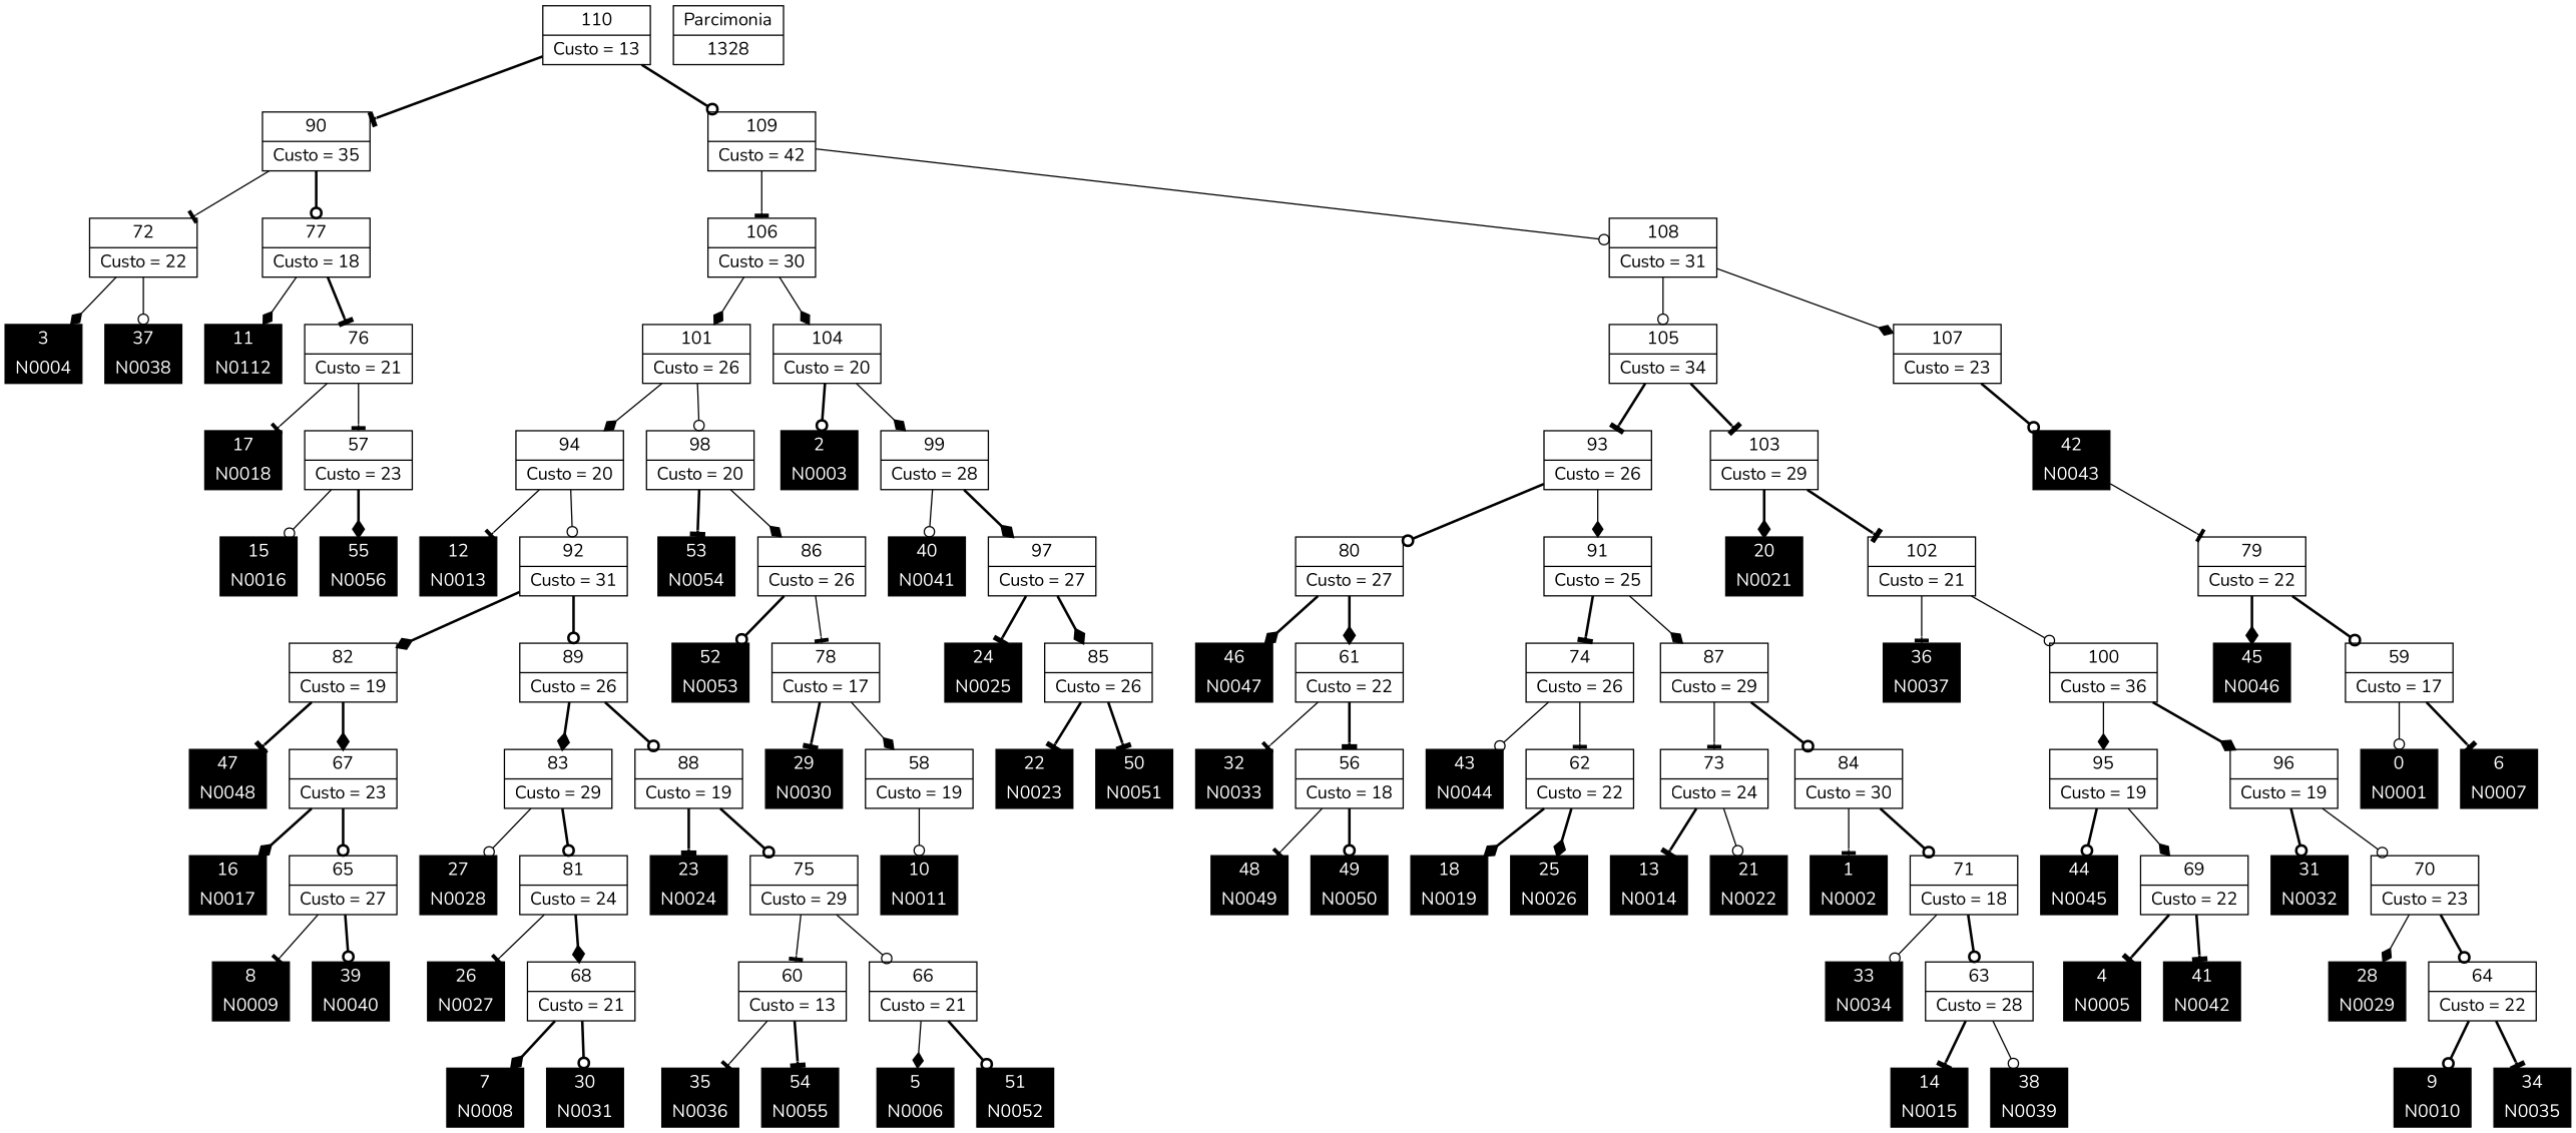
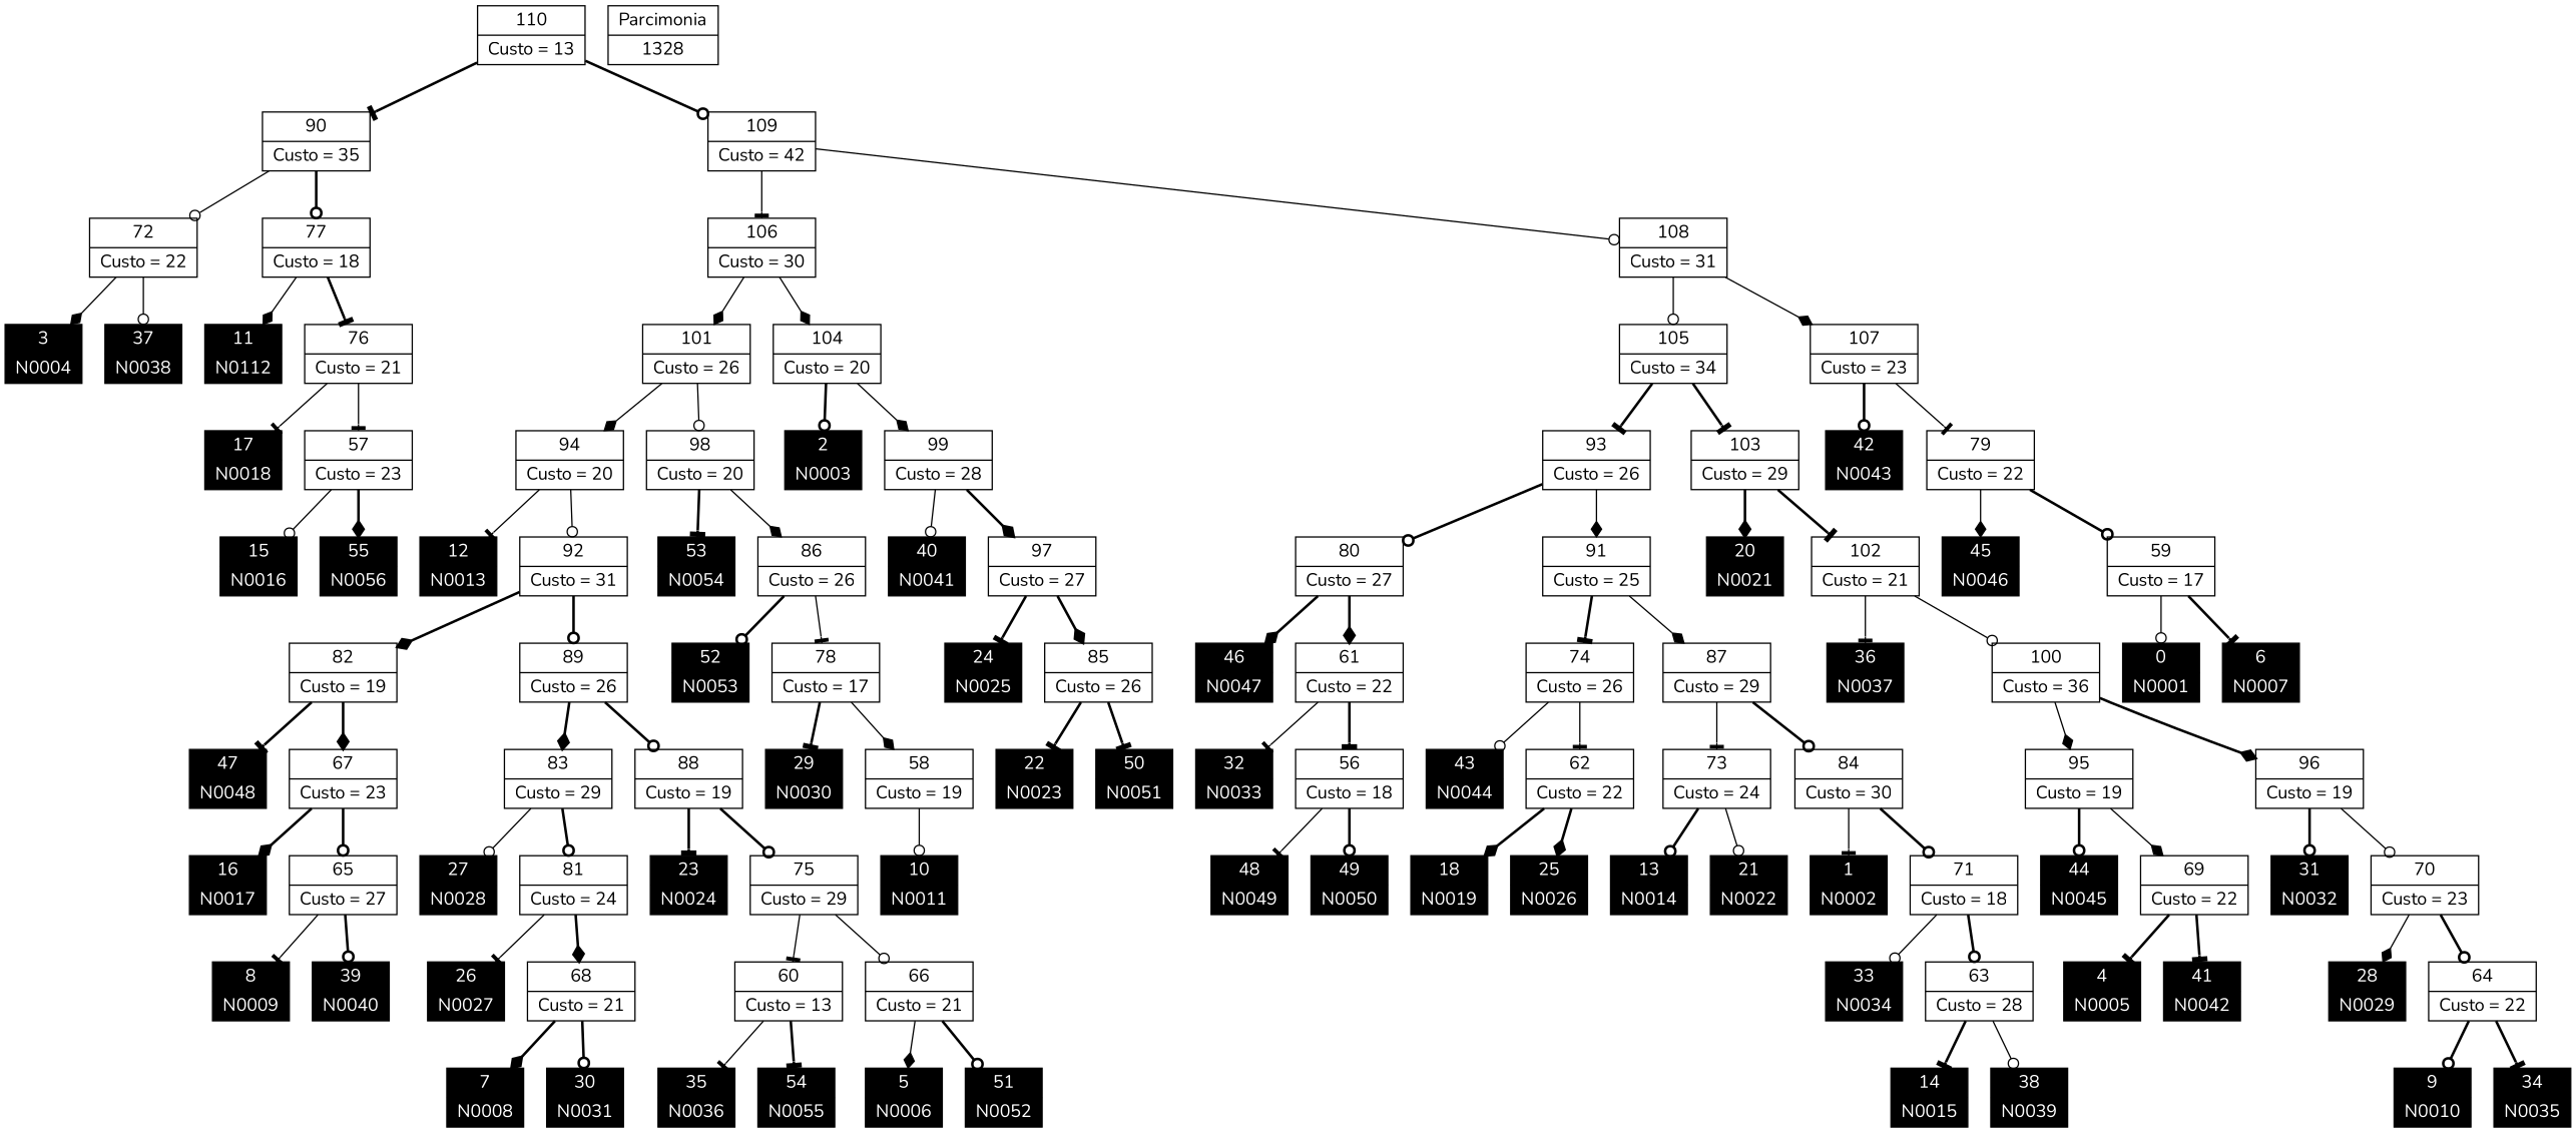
  digraph {
    fontname=Nunito
    node [fontname=Nunito shape=record]
    edge [arrowhead=odot fontname=Nunito style=bold]
    n1 [color=black fontcolor=white fontsize=14 height=0.5 label="{0 | N0001}" style=filled]
    n2 [color=black fontcolor=white fontsize=14 height=0.5 label="{1 | N0002}" style=filled]
    n3 [color=black fontcolor=white fontsize=14 height=0.5 label="{2 | N0003}" style=filled]
    n4 [color=black fontcolor=white fontsize=14 height=0.5 label="{3 | N0004}" style=filled]
    n5 [color=black fontcolor=white fontsize=14 height=0.5 label="{4 | N0005}" style=filled]
    n6 [color=black fontcolor=white fontsize=14 height=0.5 label="{5 | N0006}" style=filled]
    n7 [color=black fontcolor=white fontsize=14 height=0.5 label="{6 | N0007}" style=filled]
    n8 [color=black fontcolor=white fontsize=14 height=0.5 label="{7 | N0008}" style=filled]
    n9 [color=black fontcolor=white fontsize=14 height=0.5 label="{8 | N0009}" style=filled]
    n10 [color=black fontcolor=white fontsize=14 height=0.5 label="{9 | N0010}" style=filled]
    n11 [color=black fontcolor=white fontsize=14 height=0.5 label="{10 | N0011}" style=filled]
    n12 [color=black fontcolor=white fontsize=14 height=0.5 label="{11 | N0112}" style=filled]
    n13 [color=black fontcolor=white fontsize=14 height=0.5 label="{12 | N0013}" style=filled]
    n14 [color=black fontcolor=white fontsize=14 height=0.5 label="{13 | N0014}" style=filled]
    n15 [color=black fontcolor=white fontsize=14 height=0.5 label="{14 | N0015}" style=filled]
    n16 [color=black fontcolor=white fontsize=14 height=0.5 label="{15 | N0016}" style=filled]
    n17 [color=black fontcolor=white fontsize=14 height=0.5 label="{16 | N0017}" style=filled]
    n18 [color=black fontcolor=white fontsize=14 height=0.5 label="{17 | N0018}" style=filled]
    n19 [color=black fontcolor=white fontsize=14 height=0.5 label="{18 | N0019}" style=filled]
    n20 [color=black fontcolor=white fontsize=14 height=0.5 label="{20 | N0021}" style=filled]
    n21 [color=black fontcolor=white fontsize=14 height=0.5 label="{21 | N0022}" style=filled]
    n22 [color=black fontcolor=white fontsize=14 height=0.5 label="{22 | N0023}" style=filled]
    n23 [color=black fontcolor=white fontsize=14 height=0.5 label="{23 | N0024}" style=filled]
    n24 [color=black fontcolor=white fontsize=14 height=0.5 label="{24 | N0025}" style=filled]
    n25 [color=black fontcolor=white fontsize=14 height=0.5 label="{25 | N0026}" style=filled]
    n26 [color=black fontcolor=white fontsize=14 height=0.5 label="{26 | N0027}" style=filled]
    n27 [color=black fontcolor=white fontsize=14 height=0.5 label="{27 | N0028}" style=filled]
    n28 [color=black fontcolor=white fontsize=14 height=0.5 label="{28 | N0029}" style=filled]
    n29 [color=black fontcolor=white fontsize=14 height=0.5 label="{29 | N0030}" style=filled]
    n30 [color=black fontcolor=white fontsize=14 height=0.5 label="{30 | N0031}" style=filled]
    n31 [color=black fontcolor=white fontsize=14 height=0.5 label="{31 | N0032}" style=filled]
    n32 [color=black fontcolor=white fontsize=14 height=0.5 label="{32 | N0033}" style=filled]
    n33 [color=black fontcolor=white fontsize=14 height=0.5 label="{33 | N0034}" style=filled]
    n34 [color=black fontcolor=white fontsize=14 height=0.5 label="{34 | N0035}" style=filled]
    n35 [color=black fontcolor=white fontsize=14 height=0.5 label="{35 | N0036}" style=filled]
    n36 [color=black fontcolor=white fontsize=14 height=0.5 label="{36 | N0037}" style=filled]
    n37 [color=black fontcolor=white fontsize=14 height=0.5 label="{37 | N0038}" style=filled]
    n38 [color=black fontcolor=white fontsize=14 height=0.5 label="{38 | N0039}" style=filled]
    n39 [color=black fontcolor=white fontsize=14 height=0.5 label="{39 | N0040}" style=filled]
    n40 [color=black fontcolor=white fontsize=14 height=0.5 label="{40 | N0041}" style=filled]
    n41 [color=black fontcolor=white fontsize=14 height=0.5 label="{41 | N0042}" style=filled]
    n42 [color=black fontcolor=white fontsize=14 height=0.5 label="{42 | N0043}" style=filled]
    n43 [color=black fontcolor=white fontsize=14 height=0.5 label="{43 | N0044}" style=filled]
    n44 [color=black fontcolor=white fontsize=14 height=0.5 label="{44 | N0045}" style=filled]
    n45 [color=black fontcolor=white fontsize=14 height=0.5 label="{45 | N0046}" style=filled]
    n46 [color=black fontcolor=white fontsize=14 height=0.5 label="{46 | N0047}" style=filled]
    n47 [color=black fontcolor=white fontsize=14 height=0.5 label="{47 | N0048}" style=filled]
    n48 [color=black fontcolor=white fontsize=14 height=0.5 label="{48 | N0049}" style=filled]
    n49 [color=black fontcolor=white fontsize=14 height=0.5 label="{49 | N0050}" style=filled]
    n50 [color=black fontcolor=white fontsize=14 height=0.5 label="{50 | N0051}" style=filled]
    n51 [color=black fontcolor=white fontsize=14 height=0.5 label="{51 | N0052}" style=filled]
    n52 [color=black fontcolor=white fontsize=14 height=0.5 label="{52 | N0053}" style=filled]
    n53 [color=black fontcolor=white fontsize=14 height=0.5 label="{53 | N0054}" style=filled]
    n54 [color=black fontcolor=white fontsize=14 height=0.5 label="{54 | N0055}" style=filled]
    n55 [color=black fontcolor=white fontsize=14 height=0.5 label="{55 | N0056}" style=filled]
    n56 [label="{56|Custo = 18}"]
    n57 [label="{57|Custo = 23}"]
    n58 [label="{58|Custo = 19}"]
    n59 [label="{59|Custo = 17}"]
    n60 [label="{60|Custo = 13}"]
    n61 [label="{61|Custo = 22}"]
    n62 [label="{62|Custo = 22}"]
    n63 [label="{63|Custo = 28}"]
    n64 [label="{64|Custo = 22}"]
    n65 [label="{65|Custo = 27}"]
    n66 [label="{66|Custo = 21}"]
    n67 [label="{67|Custo = 23}"]
    n68 [label="{68|Custo = 21}"]
    n69 [label="{69|Custo = 22}"]
    n70 [label="{70|Custo = 23}"]
    n71 [label="{71|Custo = 18}"]
    n72 [label="{72|Custo = 22}"]
    n73 [label="{73|Custo = 24}"]
    n74 [label="{74|Custo = 26}"]
    n75 [label="{75|Custo = 29}"]
    n76 [label="{76|Custo = 21}"]
    n77 [label="{77|Custo = 18}"]
    n78 [label="{78|Custo = 17}"]
    n79 [label="{79|Custo = 22}"]
    n80 [label="{80|Custo = 27}"]
    n81 [label="{81|Custo = 24}"]
    n82 [label="{82|Custo = 19}"]
    n83 [label="{83|Custo = 29}"]
    n84 [label="{84|Custo = 30}"]
    n85 [label="{85|Custo = 26}"]
    n86 [label="{86|Custo = 26}"]
    n87 [label="{87|Custo = 29}"]
    n88 [label="{88|Custo = 19}"]
    n89 [label="{89|Custo = 26}"]
    n90 [label="{90|Custo = 35}"]
    n91 [label="{91|Custo = 25}"]
    n92 [label="{92|Custo = 31}"]
    n93 [label="{93|Custo = 26}"]
    n94 [label="{94|Custo = 20}"]
    n95 [label="{95|Custo = 19}"]
    n96 [label="{96|Custo = 19}"]
    n97 [label="{97|Custo = 27}"]
    n98 [label="{98|Custo = 20}"]
    n99 [label="{99|Custo = 28}"]
    n100 [label="{100|Custo = 36}"]
    n101 [label="{101|Custo = 26}"]
    n102 [label="{102|Custo = 21}"]
    n103 [label="{103|Custo = 29}"]
    n104 [label="{104|Custo = 20}"]
    n105 [label="{105|Custo = 34}"]
    n106 [label="{106|Custo = 30}"]
    n107 [label="{107|Custo = 23}"]
    n108 [label="{108|Custo = 31}"]
    n109 [label="{109|Custo = 42}"]
    n110 [label="{110|Custo = 13}"]
    n111 [label="{Parcimonia|1328}"]
    n56 -> n48 [arrowhead=tee style=solid]
    n56 -> n49
    n57 -> n16 [style=solid]
    n57 -> n55 [arrowhead=diamond]
    n58 -> n11 [style=solid]
    n59 -> n1 [style=solid]
    n59 -> n7 [arrowhead=tee]
    n60 -> n35 [arrowhead=tee style=solid]
    n60 -> n54 [arrowhead=tee]
    n61 -> n32 [arrowhead=tee style=solid]
    n61 -> n56 [arrowhead=tee]
    n62 -> n19 [arrowhead=diamond]
    n62 -> n25 [arrowhead=diamond]
    n63 -> n15 [arrowhead=tee]
    n63 -> n38 [style=solid]
    n64 -> n10
    n64 -> n34 [arrowhead=tee]
    n65 -> n9 [arrowhead=tee style=solid]
    n65 -> n39
    n66 -> n6 [arrowhead=diamond style=solid]
    n66 -> n51
    n67 -> n17 [arrowhead=diamond]
    n67 -> n65
    n68 -> n8 [arrowhead=diamond]
    n68 -> n30
    n69 -> n5 [arrowhead=tee]
    n69 -> n41 [arrowhead=tee]
    n70 -> n28 [arrowhead=diamond style=solid]
    n70 -> n64
    n71 -> n33 [style=solid]
    n71 -> n63
    n72 -> n4 [arrowhead=diamond style=solid]
    n72 -> n37 [style=solid]
-   n73 -> n14 [arrowhead=tee]
+   n73 -> n14
    n73 -> n21 [style=solid]
    n74 -> n43 [style=solid]
    n74 -> n62 [arrowhead=tee style=solid]
    n75 -> n60 [arrowhead=tee style=solid]
    n75 -> n66 [style=solid]
    n76 -> n18 [arrowhead=tee style=solid]
    n76 -> n57 [arrowhead=tee style=solid]
    n77 -> n12 [arrowhead=diamond style=solid]
    n77 -> n76 [arrowhead=tee]
    n78 -> n29 [arrowhead=tee]
    n78 -> n58 [arrowhead=diamond style=solid]
-   n79 -> n45 [arrowhead=diamond]
+   n79 -> n45 [arrowhead=diamond style=solid]
    n79 -> n59
    n80 -> n46 [arrowhead=diamond]
    n80 -> n61 [arrowhead=diamond]
    n81 -> n26 [arrowhead=tee style=solid]
    n81 -> n68 [arrowhead=diamond]
    n82 -> n47 [arrowhead=tee]
    n82 -> n67 [arrowhead=diamond]
    n83 -> n27 [style=solid]
    n83 -> n81
    n84 -> n2 [arrowhead=tee style=solid]
    n84 -> n71
    n85 -> n22 [arrowhead=tee]
    n85 -> n50 [arrowhead=tee]
    n86 -> n52
    n86 -> n78 [arrowhead=tee style=solid]
    n87 -> n73 [arrowhead=tee style=solid]
    n87 -> n84
    n88 -> n23 [arrowhead=tee]
    n88 -> n75
    n89 -> n83 [arrowhead=diamond]
    n89 -> n88
-   n90 -> n72 [arrowhead=tee style=solid]
+   n90 -> n72 [style=solid]
    n90 -> n77
    n91 -> n74 [arrowhead=tee]
    n91 -> n87 [arrowhead=diamond style=solid]
    n92 -> n82 [arrowhead=diamond]
    n92 -> n89
    n93 -> n80
    n93 -> n91 [arrowhead=diamond style=solid]
    n94 -> n13 [arrowhead=tee style=solid]
    n94 -> n92 [style=solid]
    n95 -> n44
    n95 -> n69 [arrowhead=diamond style=solid]
    n96 -> n31
    n96 -> n70 [style=solid]
    n97 -> n24 [arrowhead=tee]
    n97 -> n85 [arrowhead=diamond]
    n98 -> n53 [arrowhead=tee]
    n98 -> n86 [arrowhead=diamond style=solid]
    n99 -> n40 [style=solid]
    n99 -> n97 [arrowhead=diamond]
    n100 -> n95 [arrowhead=diamond style=solid]
    n100 -> n96 [arrowhead=diamond]
    n101 -> n94 [arrowhead=diamond style=solid]
    n101 -> n98 [style=solid]
    n102 -> n36 [arrowhead=tee style=solid]
    n102 -> n100 [style=solid]
    n103 -> n20 [arrowhead=diamond]
    n103 -> n102 [arrowhead=tee]
    n104 -> n3
    n104 -> n99 [arrowhead=diamond style=solid]
    n105 -> n93 [arrowhead=tee]
    n105 -> n103 [arrowhead=tee]
    n106 -> n101 [arrowhead=diamond style=solid]
    n106 -> n104 [arrowhead=diamond style=solid]
    n107 -> n42
-   n42 -> n79 [arrowhead=tee style=solid]
+   n107 -> n79 [arrowhead=tee style=solid]
    n108 -> n105 [style=solid]
    n108 -> n107 [arrowhead=diamond style=solid]
    n109 -> n106 [arrowhead=tee style=solid]
    n109 -> n108 [style=solid]
    n110 -> n90 [arrowhead=tee]
    n110 -> n109
  }
